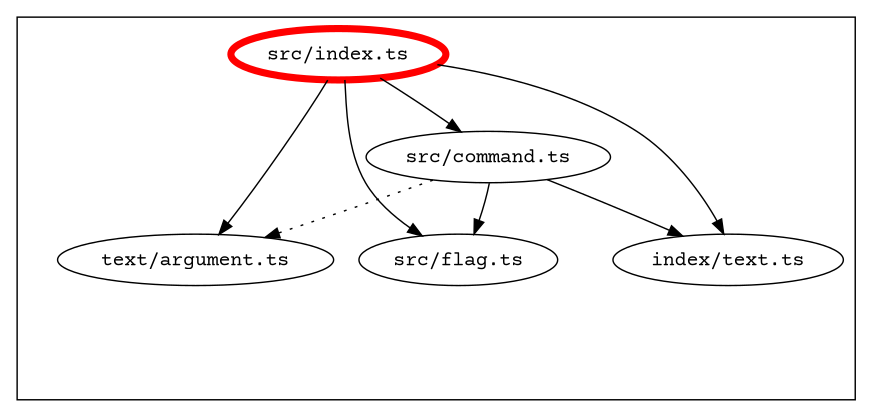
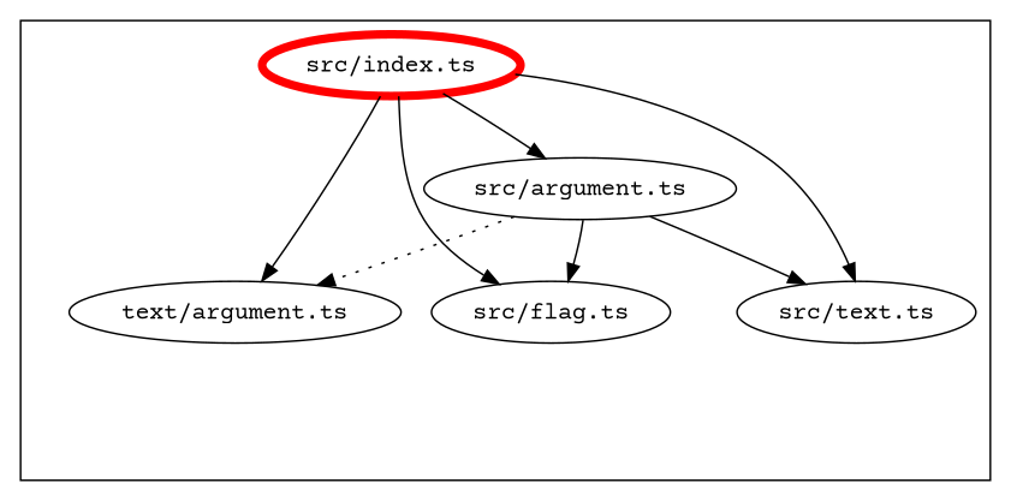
  digraph {
    compound=true
    fontname="Courier Prime"
    node [fontname="Courier Prime"]
    edge [fontname="Courier Prime" style=invis]
    n1 [label="text/argument.ts"]
    exit_src [style=invis]
    n3 [label="src/flag.ts"]
-   n4 [label="index/text.ts"]
-   n5 [label="src/command.ts"]
+   n4 [label="src/text.ts"]
+   n5 [label="src/argument.ts"]
    n6 [color="#ff0000" label="src/index.ts" penwidth=5]
    subgraph cluster_1 {
      color="#000000"
      n1
      exit_src
      n3
      n4
      n5
      n6
    }
    n1 -> exit_src
    n3 -> exit_src
    n4 -> exit_src
    n5 -> n1
    n5 -> n1 [color=black style=dotted]
    n5 -> exit_src
    n5 -> n3
    n5 -> n3 [color=black style=solid]
    n5 -> n4
    n5 -> n4 [color=black style=solid]
    n6 -> n1
    n6 -> n1 [color=black style=solid]
    n6 -> exit_src
    n6 -> n3
    n6 -> n3 [color=black style=solid]
    n6 -> n4
    n6 -> n4 [color=black style=solid]
    n6 -> n5
    n6 -> n5 [color=black style=solid]
  }
